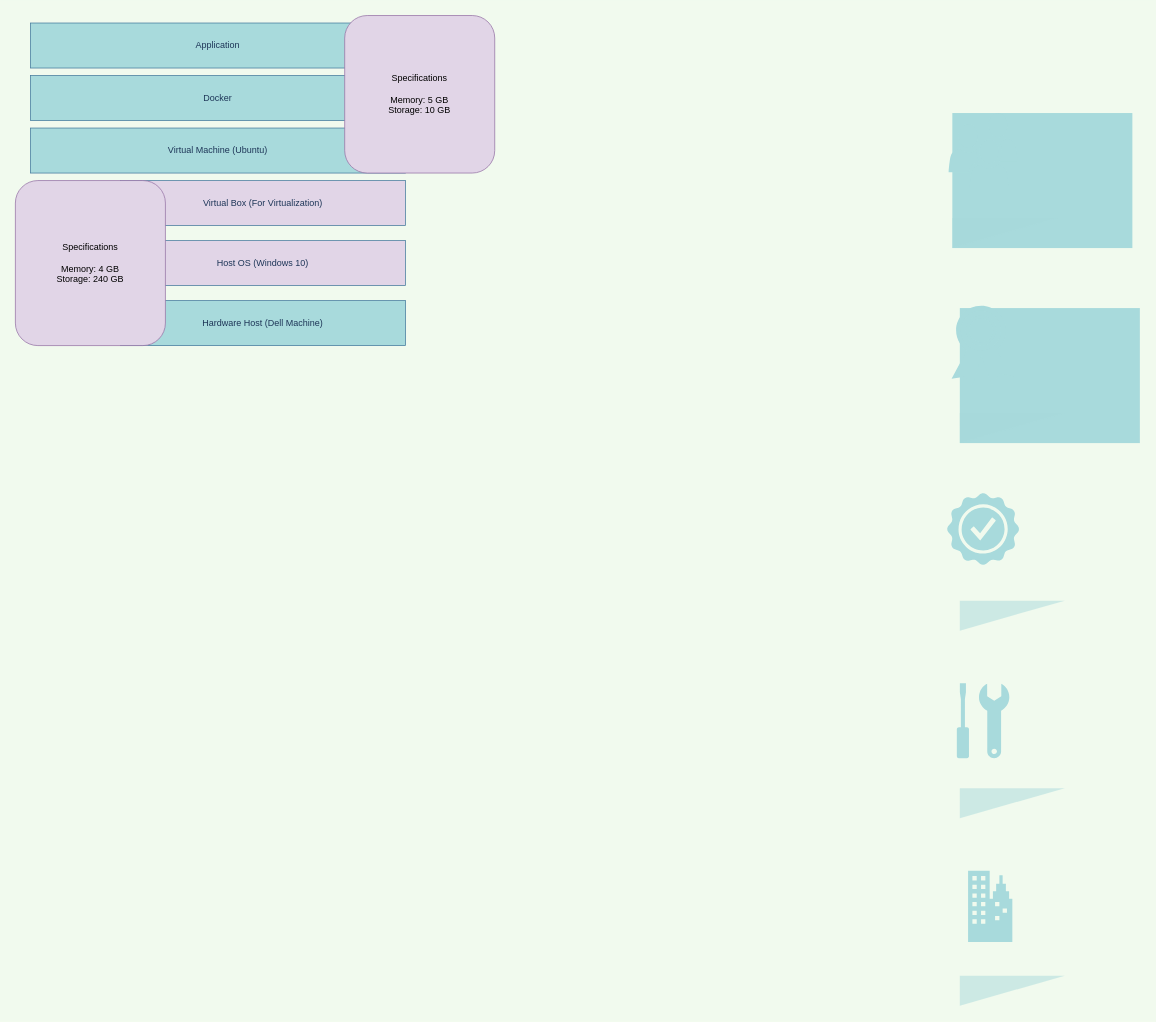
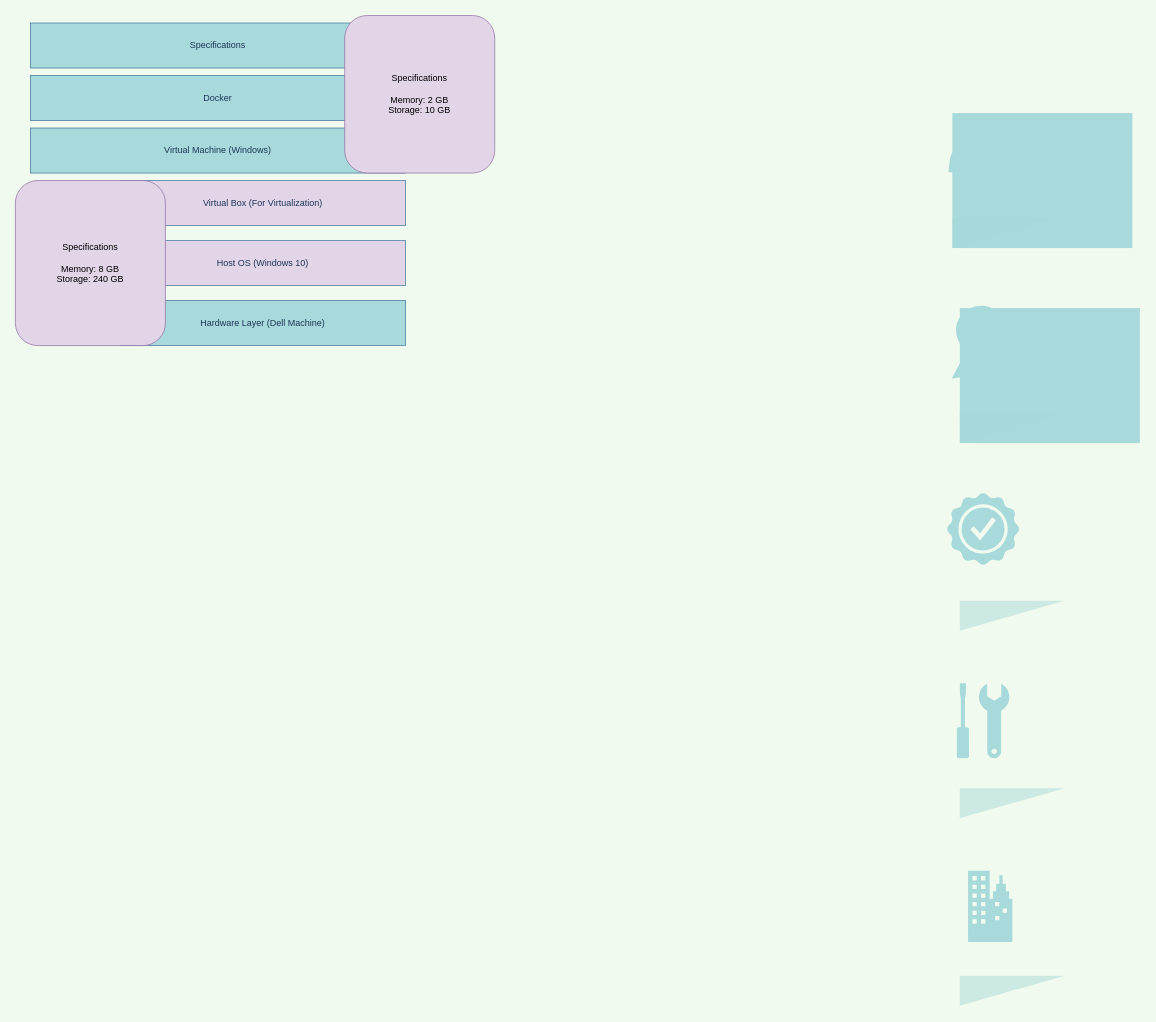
  <mxCell id="0" style=";html=1;" />
  <mxCell id="1" style=";html=1;" parent="0" />
  <mxCell id="2" value="" style="whiteSpace=wrap;html=1;rounded=0;shadow=0;dashed=0;strokeWidth=1;fontFamily=Tahoma;fontSize=10;fontColor=#1D3557;strokeColor=none;fillColor=#A8DADC;gradientDirection=west;" parent="1" vertex="1"><mxGeometry x="1269" y="150" width="240" height="180" as="geometry" /></mxCell>
  <mxCell id="3" value="" style="verticalLabelPosition=bottom;verticalAlign=top;html=1;strokeWidth=1;shape=mxgraph.basic.orthogonal_triangle;rounded=0;shadow=0;dashed=0;fontFamily=Tahoma;fontSize=10;fontColor=#1D3557;flipV=1;fillColor=#A8DADC;strokeColor=none;opacity=50;" parent="1" vertex="1"><mxGeometry x="1269" y="290" width="140" height="40" as="geometry" /></mxCell>
  <mxCell id="4" value="" style="whiteSpace=wrap;html=1;rounded=0;shadow=0;dashed=0;strokeWidth=1;fontFamily=Tahoma;fontSize=10;fontColor=#1D3557;strokeColor=none;fillColor=#A8DADC;gradientDirection=west;" parent="1" vertex="1"><mxGeometry x="1279" y="410" width="240" height="180" as="geometry" /></mxCell>
  <mxCell id="5" value="" style="verticalLabelPosition=bottom;verticalAlign=top;html=1;strokeWidth=1;shape=mxgraph.basic.orthogonal_triangle;rounded=0;shadow=0;dashed=0;fontFamily=Tahoma;fontSize=10;fontColor=#1D3557;flipV=1;fillColor=#A8DADC;strokeColor=none;opacity=50;" parent="1" vertex="1"><mxGeometry x="1279" y="550" width="140" height="40" as="geometry" /></mxCell>
  <mxCell id="6" value="" style="verticalLabelPosition=bottom;verticalAlign=top;html=1;strokeWidth=1;shape=mxgraph.basic.orthogonal_triangle;rounded=0;shadow=0;dashed=0;fontFamily=Tahoma;fontSize=10;fontColor=#1D3557;flipV=1;fillColor=#A8DADC;strokeColor=none;opacity=50;" parent="1" vertex="1"><mxGeometry x="1279" y="800" width="140" height="40" as="geometry" /></mxCell>
  <mxCell id="7" value="" style="verticalLabelPosition=bottom;verticalAlign=top;html=1;strokeWidth=1;shape=mxgraph.basic.orthogonal_triangle;rounded=0;shadow=0;dashed=0;fontFamily=Tahoma;fontSize=10;fontColor=#1D3557;flipV=1;fillColor=#A8DADC;strokeColor=none;opacity=50;" parent="1" vertex="1"><mxGeometry x="1279" y="1050" width="140" height="40" as="geometry" /></mxCell>
  <mxCell id="8" value="" style="verticalLabelPosition=bottom;verticalAlign=top;html=1;strokeWidth=1;shape=mxgraph.basic.orthogonal_triangle;rounded=0;shadow=0;dashed=0;fontFamily=Tahoma;fontSize=10;fontColor=#1D3557;flipV=1;fillColor=#A8DADC;strokeColor=none;opacity=50;" parent="1" vertex="1"><mxGeometry x="1279" y="1300" width="140" height="40" as="geometry" /></mxCell>
  <mxCell id="9" value="" style="shadow=0;dashed=0;html=1;strokeColor=none;fillColor=#A8DADC;labelPosition=center;verticalLabelPosition=bottom;verticalAlign=top;shape=mxgraph.office.users.users;rounded=0;fontFamily=Helvetica;fontSize=12;fontColor=#1D3557;align=left;" parent="1" vertex="1"><mxGeometry x="1264" y="150" width="92" height="100" as="geometry" /></mxCell>
  <mxCell id="10" value="" style="shadow=0;dashed=0;html=1;strokeColor=none;fillColor=#A8DADC;labelPosition=center;verticalLabelPosition=bottom;verticalAlign=top;shape=mxgraph.office.security.token;rounded=0;fontFamily=Helvetica;fontSize=12;fontColor=#1D3557;align=left;" parent="1" vertex="1"><mxGeometry x="1268" y="407" width="84" height="106" as="geometry" /></mxCell>
  <mxCell id="11" value="" style="shadow=0;dashed=0;html=1;strokeColor=none;fillColor=#A8DADC;labelPosition=center;verticalLabelPosition=bottom;verticalAlign=top;shape=mxgraph.office.concepts.best_practices;rounded=0;fontFamily=Helvetica;fontSize=12;fontColor=#1D3557;align=left;" parent="1" vertex="1"><mxGeometry x="1261.5" y="656" width="97" height="97" as="geometry" /></mxCell>
  <mxCell id="12" value="" style="shadow=0;dashed=0;html=1;strokeColor=none;fillColor=#A8DADC;labelPosition=center;verticalLabelPosition=bottom;verticalAlign=top;shape=mxgraph.office.concepts.maintenance;rounded=0;fontFamily=Helvetica;fontSize=12;fontColor=#1D3557;align=left;" parent="1" vertex="1"><mxGeometry x="1275" y="910" width="70" height="100" as="geometry" /></mxCell>
  <mxCell id="13" value="" style="shadow=0;dashed=0;html=1;strokeColor=none;fillColor=#A8DADC;labelPosition=center;verticalLabelPosition=bottom;verticalAlign=top;shape=mxgraph.office.concepts.on_premises;rounded=0;fontFamily=Helvetica;fontSize=12;fontColor=#1D3557;align=left;" parent="1" vertex="1"><mxGeometry x="1290" y="1160" width="59" height="95" as="geometry" /></mxCell>
- <mxCell id="14" value="Hardware Host (Dell Machine)" style="rounded=0;whiteSpace=wrap;html=1;sketch=0;fontColor=#1D3557;strokeColor=#457B9D;fillColor=#A8DADC;" vertex="1" parent="1"><mxGeometry x="160" y="400" width="380" height="60" as="geometry" /></mxCell>
+ <mxCell id="14" value="Hardware Layer (Dell Machine)" style="rounded=0;whiteSpace=wrap;html=1;sketch=0;fontColor=#1D3557;strokeColor=#457B9D;fillColor=#A8DADC;" vertex="1" parent="1"><mxGeometry x="160" y="400" width="380" height="60" as="geometry" /></mxCell>
  <mxCell id="15" value="Host OS (Windows 10)" style="rounded=0;whiteSpace=wrap;html=1;sketch=0;fontColor=#1D3557;strokeColor=#457B9D;fillColor=#e1d5e7;" vertex="1" parent="1"><mxGeometry x="160" y="320" width="380" height="60" as="geometry" /></mxCell>
  <mxCell id="16" value="Virtual Box (For Virtualization)" style="rounded=0;whiteSpace=wrap;html=1;sketch=0;fontColor=#1D3557;strokeColor=#457B9D;fillColor=#e1d5e7;" vertex="1" parent="1"><mxGeometry x="160" y="240" width="380" height="60" as="geometry" /></mxCell>
- <mxCell id="17" value="Specifications&lt;br&gt;&lt;br&gt;Memory: 4 GB&lt;br&gt;Storage: 240 GB" style="rounded=1;whiteSpace=wrap;html=1;sketch=0;strokeColor=#9673a6;fillColor=#e1d5e7;" vertex="1" parent="1"><mxGeometry x="20" y="240" width="200" height="220" as="geometry" /></mxCell>
- <mxCell id="18" value="Virtual Machine (Ubuntu)" style="rounded=0;whiteSpace=wrap;html=1;sketch=0;fontColor=#1D3557;strokeColor=#457B9D;fillColor=#A8DADC;" vertex="1" parent="1"><mxGeometry x="40" y="170" width="500" height="60" as="geometry" /></mxCell>
+ <mxCell id="17" value="Specifications&lt;br&gt;&lt;br&gt;Memory: 8 GB&lt;br&gt;Storage: 240 GB" style="rounded=1;whiteSpace=wrap;html=1;sketch=0;strokeColor=#9673a6;fillColor=#e1d5e7;" vertex="1" parent="1"><mxGeometry x="20" y="240" width="200" height="220" as="geometry" /></mxCell>
+ <mxCell id="18" value="Virtual Machine (Windows)" style="rounded=0;whiteSpace=wrap;html=1;sketch=0;fontColor=#1D3557;strokeColor=#457B9D;fillColor=#A8DADC;" vertex="1" parent="1"><mxGeometry x="40" y="170" width="500" height="60" as="geometry" /></mxCell>
  <mxCell id="19" value="Docker" style="rounded=0;whiteSpace=wrap;html=1;sketch=0;fontColor=#1D3557;strokeColor=#457B9D;fillColor=#A8DADC;" vertex="1" parent="1"><mxGeometry x="40" y="100" width="500" height="60" as="geometry" /></mxCell>
- <mxCell id="20" value="Application" style="rounded=0;whiteSpace=wrap;html=1;sketch=0;fontColor=#1D3557;strokeColor=#457B9D;fillColor=#A8DADC;" vertex="1" parent="1"><mxGeometry x="40" y="30" width="500" height="60" as="geometry" /></mxCell>
- <mxCell id="21" value="Specifications&lt;br&gt;&lt;br&gt;Memory: 5 GB&lt;br&gt;Storage: 10 GB" style="rounded=1;whiteSpace=wrap;html=1;sketch=0;strokeColor=#9673a6;fillColor=#e1d5e7;" vertex="1" parent="1"><mxGeometry x="459" y="20" width="200" height="210" as="geometry" /></mxCell>
+ <mxCell id="20" value="Specifications" style="rounded=0;whiteSpace=wrap;html=1;sketch=0;fontColor=#1D3557;strokeColor=#457B9D;fillColor=#A8DADC;" vertex="1" parent="1"><mxGeometry x="40" y="30" width="500" height="60" as="geometry" /></mxCell>
+ <mxCell id="21" value="Specifications&lt;br&gt;&lt;br&gt;Memory: 2 GB&lt;br&gt;Storage: 10 GB" style="rounded=1;whiteSpace=wrap;html=1;sketch=0;strokeColor=#9673a6;fillColor=#e1d5e7;" vertex="1" parent="1"><mxGeometry x="459" y="20" width="200" height="210" as="geometry" /></mxCell>
